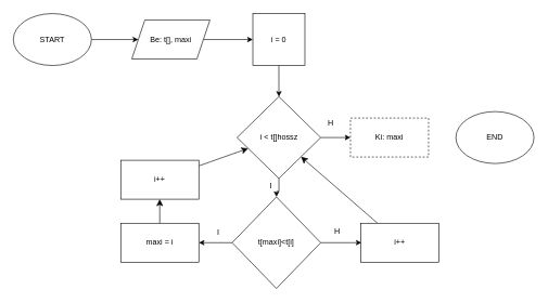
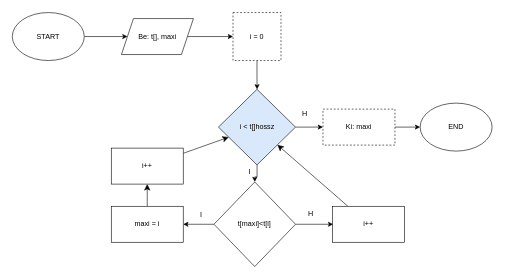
  <mxCell id="0" />
  <mxCell id="1" parent="0" />
  <mxCell id="2" value="" style="edgeStyle=orthogonalEdgeStyle;rounded=0;orthogonalLoop=1;jettySize=auto;html=1;" parent="1" source="3" target="5" edge="1"><mxGeometry relative="1" as="geometry" /></mxCell>
  <mxCell id="3" value="START" style="ellipse;whiteSpace=wrap;html=1;strokeColor=default;" parent="1" vertex="1"><mxGeometry x="20" y="20" width="120" height="80" as="geometry" /></mxCell>
  <mxCell id="4" value="" style="edgeStyle=orthogonalEdgeStyle;rounded=0;orthogonalLoop=1;jettySize=auto;html=1;" parent="1" source="5" target="7" edge="1"><mxGeometry relative="1" as="geometry" /></mxCell>
  <mxCell id="5" value="Be: t[], maxi" style="shape=parallelogram;perimeter=parallelogramPerimeter;whiteSpace=wrap;html=1;fixedSize=1;" parent="1" vertex="1"><mxGeometry x="202" y="30" width="120" height="60" as="geometry" /></mxCell>
  <mxCell id="6" value="" style="edgeStyle=orthogonalEdgeStyle;rounded=0;orthogonalLoop=1;jettySize=auto;html=1;" parent="1" source="7" target="10" edge="1"><mxGeometry relative="1" as="geometry" /></mxCell>
- <mxCell id="7" value="i = 0" style="whiteSpace=wrap;html=1;aspect=fixed;" parent="1" vertex="1"><mxGeometry x="388" y="20" width="80" height="80" as="geometry" /></mxCell>
+ <mxCell id="7" value="i = 0" style="whiteSpace=wrap;html=1;aspect=fixed;dashed=1;" parent="1" vertex="1"><mxGeometry x="388" y="20" width="80" height="80" as="geometry" /></mxCell>
  <mxCell id="8" value="" style="edgeStyle=orthogonalEdgeStyle;rounded=0;orthogonalLoop=1;jettySize=auto;html=1;" parent="1" source="10" target="12" edge="1"><mxGeometry relative="1" as="geometry" /></mxCell>
  <mxCell id="9" value="" style="edgeStyle=orthogonalEdgeStyle;rounded=0;orthogonalLoop=1;jettySize=auto;html=1;" parent="1" source="10" target="16" edge="1"><mxGeometry relative="1" as="geometry" /></mxCell>
- <mxCell id="10" value="i &amp;lt; t[]hossz" style="rhombus;whiteSpace=wrap;html=1;" parent="1" vertex="1"><mxGeometry x="363.75" y="148" width="128.5" height="126" as="geometry" /></mxCell>
+ <mxCell id="10" value="i &amp;lt; t[]hossz" style="rhombus;whiteSpace=wrap;html=1;fillColor=#dae8fc;" parent="1" vertex="1"><mxGeometry x="363.75" y="148" width="128.5" height="126" as="geometry" /></mxCell>
  <mxCell id="11" value="" style="edgeStyle=orthogonalEdgeStyle;rounded=0;orthogonalLoop=1;jettySize=auto;html=1;" parent="1" source="12" target="14" edge="1"><mxGeometry relative="1" as="geometry" /></mxCell>
  <mxCell id="12" value="t[maxi]&amp;lt;t[i]" style="rhombus;whiteSpace=wrap;html=1;" parent="1" vertex="1"><mxGeometry x="356.25" y="302.5" width="136" height="141" as="geometry" /></mxCell>
  <mxCell id="13" value="" style="edgeStyle=none;curved=1;rounded=0;orthogonalLoop=1;jettySize=auto;html=1;fontSize=12;startSize=8;endSize=8;" edge="1" parent="1" source="14" target="26"><mxGeometry relative="1" as="geometry" /></mxCell>
  <mxCell id="14" value="maxi = i" style="rounded=0;whiteSpace=wrap;html=1;" parent="1" vertex="1"><mxGeometry x="185" y="343" width="120" height="60" as="geometry" /></mxCell>
+ <mxCell id="15" value="" style="edgeStyle=orthogonalEdgeStyle;rounded=0;orthogonalLoop=1;jettySize=auto;html=1;" parent="1" source="16" target="17" edge="1"><mxGeometry relative="1" as="geometry" /></mxCell>
  <mxCell id="16" value="Ki: maxi" style="rounded=0;whiteSpace=wrap;html=1;dashed=1;" parent="1" vertex="1"><mxGeometry x="538" y="181" width="120" height="60" as="geometry" /></mxCell>
  <mxCell id="17" value="END" style="ellipse;whiteSpace=wrap;html=1;" parent="1" vertex="1"><mxGeometry x="700" y="171" width="120" height="80" as="geometry" /></mxCell>
  <mxCell id="18" value="H" style="text;html=1;align=center;verticalAlign=middle;whiteSpace=wrap;rounded=0;" parent="1" vertex="1"><mxGeometry x="478" y="174" width="60" height="30" as="geometry" /></mxCell>
  <mxCell id="19" value="I" style="text;html=1;align=center;verticalAlign=middle;whiteSpace=wrap;rounded=0;" parent="1" vertex="1"><mxGeometry x="386" y="270" width="60" height="30" as="geometry" /></mxCell>
  <mxCell id="20" value="I" style="text;html=1;align=center;verticalAlign=middle;whiteSpace=wrap;rounded=0;" parent="1" vertex="1"><mxGeometry x="305" y="343" width="60" height="30" as="geometry" /></mxCell>
  <mxCell id="21" value="" style="endArrow=classic;html=1;rounded=0;exitX=1;exitY=0.5;exitDx=0;exitDy=0;" parent="1" source="12" edge="1"><mxGeometry width="50" height="50" relative="1" as="geometry"><mxPoint x="455" y="268" as="sourcePoint" /><mxPoint x="555" y="373" as="targetPoint" /></mxGeometry></mxCell>
  <mxCell id="22" value="H" style="text;html=1;align=center;verticalAlign=middle;whiteSpace=wrap;rounded=0;" parent="1" vertex="1"><mxGeometry x="488" y="340" width="60" height="30" as="geometry" /></mxCell>
  <mxCell id="23" style="edgeStyle=none;curved=1;rounded=0;orthogonalLoop=1;jettySize=auto;html=1;fontSize=12;startSize=8;endSize=8;" edge="1" parent="1" source="24" target="10"><mxGeometry relative="1" as="geometry" /></mxCell>
  <mxCell id="24" value="i++" style="rounded=0;whiteSpace=wrap;html=1;" vertex="1" parent="1"><mxGeometry x="554" y="343" width="120" height="60" as="geometry" /></mxCell>
  <mxCell id="25" style="edgeStyle=none;curved=1;rounded=0;orthogonalLoop=1;jettySize=auto;html=1;fontSize=12;startSize=8;endSize=8;" edge="1" parent="1" source="26" target="10"><mxGeometry relative="1" as="geometry" /></mxCell>
  <mxCell id="26" value="i++" style="rounded=0;whiteSpace=wrap;html=1;" vertex="1" parent="1"><mxGeometry x="185" y="246" width="120" height="60" as="geometry" /></mxCell>
